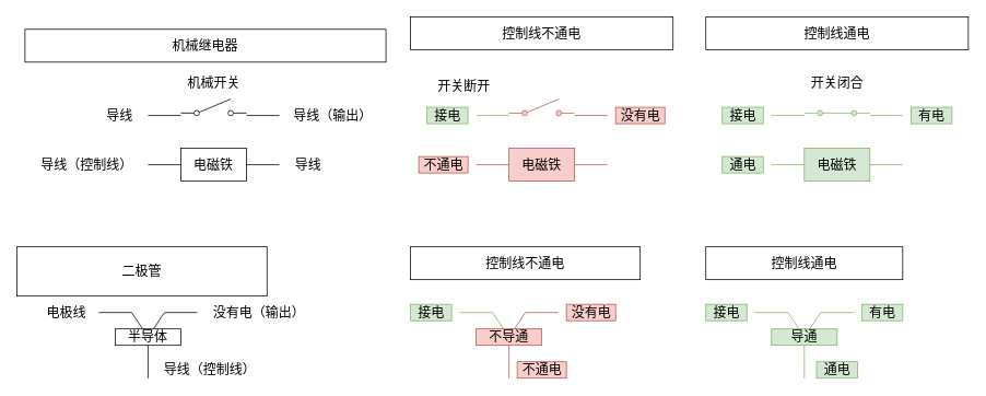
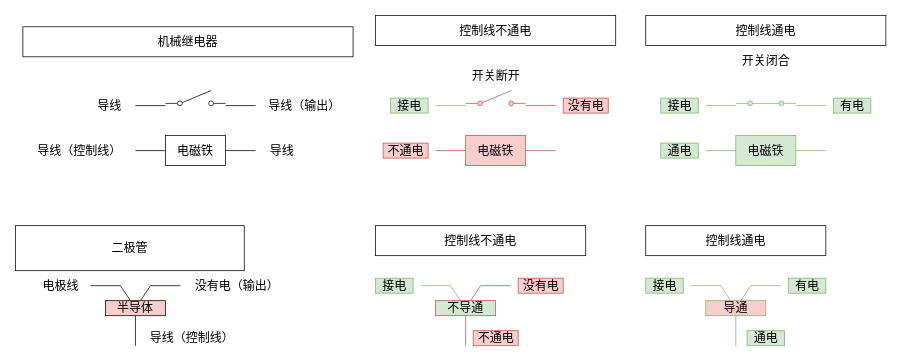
  <mxCell id="0" />
  <mxCell id="1" parent="0" />
  <mxCell id="2" value="" style="endArrow=none;html=1;rounded=0;fontSize=16;fillColor=#d5e8d4;strokeColor=#82b366;" parent="1" edge="1"><mxGeometry width="50" height="50" relative="1" as="geometry"><mxPoint x="580" y="140" as="sourcePoint" /><mxPoint x="620" y="140" as="targetPoint" /></mxGeometry></mxCell>
  <mxCell id="3" value="机械继电器" style="rounded=0;whiteSpace=wrap;html=1;fillColor=none;fontSize=16;" parent="1" vertex="1"><mxGeometry x="30" y="35" width="440" height="40" as="geometry" /></mxCell>
  <mxCell id="4" value="" style="shape=mxgraph.electrical.electro-mechanical.singleSwitch;aspect=fixed;elSwitchState=off;fontSize=16;fillColor=#f8cecc;strokeColor=#b85450;" parent="1" vertex="1"><mxGeometry x="620" y="120" width="80" height="21.33" as="geometry" /></mxCell>
  <mxCell id="5" value="电磁铁" style="rounded=0;whiteSpace=wrap;html=1;fillColor=#f8cecc;fontSize=16;strokeColor=#b85450;" parent="1" vertex="1"><mxGeometry x="620" y="180" width="80" height="40" as="geometry" /></mxCell>
  <mxCell id="6" value="" style="endArrow=none;html=1;rounded=0;fontSize=16;fillColor=#f8cecc;strokeColor=#b85450;" parent="1" edge="1"><mxGeometry width="50" height="50" relative="1" as="geometry"><mxPoint x="580" y="200" as="sourcePoint" /><mxPoint x="620" y="200" as="targetPoint" /></mxGeometry></mxCell>
  <mxCell id="7" value="" style="endArrow=none;html=1;rounded=0;fontSize=16;fillColor=#f8cecc;strokeColor=#b85450;" parent="1" edge="1"><mxGeometry width="50" height="50" relative="1" as="geometry"><mxPoint x="700" y="140" as="sourcePoint" /><mxPoint x="740" y="140" as="targetPoint" /></mxGeometry></mxCell>
  <mxCell id="8" value="" style="endArrow=none;html=1;rounded=0;fontSize=16;fillColor=#f8cecc;strokeColor=#b85450;" parent="1" edge="1"><mxGeometry width="50" height="50" relative="1" as="geometry"><mxPoint x="700" y="200" as="sourcePoint" /><mxPoint x="740" y="200" as="targetPoint" /></mxGeometry></mxCell>
  <mxCell id="9" value="" style="endArrow=none;html=1;rounded=0;fontSize=16;fillColor=#d5e8d4;strokeColor=#82b366;" parent="1" edge="1"><mxGeometry width="50" height="50" relative="1" as="geometry"><mxPoint x="940" y="140" as="sourcePoint" /><mxPoint x="980" y="140" as="targetPoint" /></mxGeometry></mxCell>
  <mxCell id="10" value="电磁铁" style="rounded=0;whiteSpace=wrap;html=1;fillColor=#d5e8d4;fontSize=16;strokeColor=#82b366;" parent="1" vertex="1"><mxGeometry x="980" y="180" width="80" height="40" as="geometry" /></mxCell>
  <mxCell id="11" value="" style="endArrow=none;html=1;rounded=0;fontSize=16;fillColor=#d5e8d4;strokeColor=#82b366;" parent="1" edge="1"><mxGeometry width="50" height="50" relative="1" as="geometry"><mxPoint x="940" y="200" as="sourcePoint" /><mxPoint x="980" y="200" as="targetPoint" /></mxGeometry></mxCell>
  <mxCell id="12" value="" style="endArrow=none;html=1;rounded=0;fontSize=16;fillColor=#d5e8d4;strokeColor=#82b366;" parent="1" edge="1"><mxGeometry width="50" height="50" relative="1" as="geometry"><mxPoint x="1060" y="140" as="sourcePoint" /><mxPoint x="1100" y="140" as="targetPoint" /></mxGeometry></mxCell>
  <mxCell id="13" value="" style="endArrow=none;html=1;rounded=0;fontSize=16;fillColor=#d5e8d4;strokeColor=#82b366;" parent="1" edge="1"><mxGeometry width="50" height="50" relative="1" as="geometry"><mxPoint x="1060" y="200" as="sourcePoint" /><mxPoint x="1100" y="200" as="targetPoint" /></mxGeometry></mxCell>
  <mxCell id="14" value="" style="shape=mxgraph.electrical.electro-mechanical.singleSwitch;aspect=fixed;elSwitchState=on;fontSize=16;fillColor=#d5e8d4;strokeColor=#82b366;" parent="1" vertex="1"><mxGeometry x="980" y="120" width="80" height="21.33" as="geometry" /></mxCell>
  <mxCell id="15" value="通电" style="text;html=1;align=center;verticalAlign=middle;resizable=0;points=[];autosize=1;strokeColor=#82b366;fillColor=#d5e8d4;fontSize=16;" parent="1" vertex="1"><mxGeometry x="880" y="190" width="50" height="20" as="geometry" /></mxCell>
  <mxCell id="16" value="不通电" style="text;html=1;align=center;verticalAlign=middle;resizable=0;points=[];autosize=1;strokeColor=#b85450;fillColor=#f8cecc;fontSize=16;" parent="1" vertex="1"><mxGeometry x="510" y="190" width="60" height="20" as="geometry" /></mxCell>
  <mxCell id="17" value="没有电" style="text;html=1;align=center;verticalAlign=middle;resizable=0;points=[];autosize=1;strokeColor=#b85450;fillColor=#f8cecc;fontSize=16;" parent="1" vertex="1"><mxGeometry x="750" y="130" width="60" height="20" as="geometry" /></mxCell>
  <mxCell id="18" value="有电" style="text;html=1;align=center;verticalAlign=middle;resizable=0;points=[];autosize=1;strokeColor=#82b366;fillColor=#d5e8d4;fontSize=16;" parent="1" vertex="1"><mxGeometry x="1110" y="130" width="50" height="20" as="geometry" /></mxCell>
  <mxCell id="19" value="控制线不通电" style="rounded=0;whiteSpace=wrap;html=1;fillColor=none;fontSize=16;" parent="1" vertex="1"><mxGeometry x="500" y="20" width="320" height="40" as="geometry" /></mxCell>
  <mxCell id="20" value="控制线通电" style="rounded=0;whiteSpace=wrap;html=1;fillColor=none;fontSize=16;" parent="1" vertex="1"><mxGeometry x="860" y="20" width="320" height="40" as="geometry" /></mxCell>
  <mxCell id="21" value="二极管" style="rounded=0;whiteSpace=wrap;html=1;fillColor=none;fontSize=16;" parent="1" vertex="1"><mxGeometry x="20" y="300" width="305" height="60" as="geometry" /></mxCell>
  <mxCell id="22" value="" style="endArrow=none;html=1;rounded=0;fontSize=16;strokeColor=#000000;" parent="1" edge="1"><mxGeometry width="50" height="50" relative="1" as="geometry"><mxPoint x="180" y="420" as="sourcePoint" /><mxPoint x="180" y="460" as="targetPoint" /></mxGeometry></mxCell>
  <mxCell id="23" value="" style="endArrow=none;html=1;rounded=0;fontSize=16;strokeColor=#000000;" parent="1" source="43" edge="1"><mxGeometry width="50" height="50" relative="1" as="geometry"><mxPoint x="160" y="410" as="sourcePoint" /><mxPoint x="120" y="380" as="targetPoint" /><Array as="points"><mxPoint x="160" y="380" /></Array></mxGeometry></mxCell>
  <mxCell id="24" value="" style="endArrow=none;html=1;rounded=0;fontSize=16;strokeColor=#000000;" parent="1" source="43" edge="1"><mxGeometry width="50" height="50" relative="1" as="geometry"><mxPoint x="200" y="410" as="sourcePoint" /><mxPoint x="240" y="380" as="targetPoint" /><Array as="points"><mxPoint x="200" y="380" /></Array></mxGeometry></mxCell>
  <mxCell id="25" value="电极线" style="text;html=1;align=center;verticalAlign=middle;resizable=0;points=[];autosize=1;strokeColor=none;fillColor=none;fontSize=16;container=0;" parent="1" vertex="1"><mxGeometry x="49.998" y="370" width="60" height="20" as="geometry" /></mxCell>
  <mxCell id="26" value="没有电（输出）" style="text;html=1;align=center;verticalAlign=middle;resizable=0;points=[];autosize=1;strokeColor=none;fillColor=none;fontSize=16;container=0;" parent="1" vertex="1"><mxGeometry x="249.998" y="370" width="130" height="20" as="geometry" /></mxCell>
  <mxCell id="27" value="" style="endArrow=none;html=1;rounded=0;fontSize=16;" parent="1" edge="1"><mxGeometry width="50" height="50" relative="1" as="geometry"><mxPoint x="180" y="140" as="sourcePoint" /><mxPoint x="220" y="140" as="targetPoint" /></mxGeometry></mxCell>
  <mxCell id="28" value="" style="shape=mxgraph.electrical.electro-mechanical.singleSwitch;aspect=fixed;elSwitchState=off;fontSize=16;" parent="1" vertex="1"><mxGeometry x="220" y="120" width="80" height="21.33" as="geometry" /></mxCell>
  <mxCell id="29" value="电磁铁" style="rounded=0;whiteSpace=wrap;html=1;fontSize=16;" parent="1" vertex="1"><mxGeometry x="220" y="180" width="80" height="40" as="geometry" /></mxCell>
  <mxCell id="30" value="" style="endArrow=none;html=1;rounded=0;fontSize=16;" parent="1" edge="1"><mxGeometry width="50" height="50" relative="1" as="geometry"><mxPoint x="180" y="200" as="sourcePoint" /><mxPoint x="220" y="200" as="targetPoint" /></mxGeometry></mxCell>
  <mxCell id="31" value="导线（控制线）" style="text;html=1;align=center;verticalAlign=middle;resizable=0;points=[];autosize=1;fontSize=16;" parent="1" vertex="1"><mxGeometry x="40" y="190" width="130" height="20" as="geometry" /></mxCell>
  <mxCell id="32" value="" style="endArrow=none;html=1;rounded=0;fontSize=16;" parent="1" edge="1"><mxGeometry width="50" height="50" relative="1" as="geometry"><mxPoint x="300" y="140" as="sourcePoint" /><mxPoint x="340" y="140" as="targetPoint" /></mxGeometry></mxCell>
  <mxCell id="33" value="" style="endArrow=none;html=1;rounded=0;fontSize=16;" parent="1" edge="1"><mxGeometry width="50" height="50" relative="1" as="geometry"><mxPoint x="300" y="200" as="sourcePoint" /><mxPoint x="340" y="200" as="targetPoint" /></mxGeometry></mxCell>
  <mxCell id="34" value="导线" style="text;html=1;align=center;verticalAlign=middle;resizable=0;points=[];autosize=1;fontSize=16;" parent="1" vertex="1"><mxGeometry x="120" y="130" width="50" height="20" as="geometry" /></mxCell>
  <mxCell id="35" value="导线（输出）" style="text;html=1;align=center;verticalAlign=middle;resizable=0;points=[];autosize=1;fontSize=16;" parent="1" vertex="1"><mxGeometry x="350" y="130" width="110" height="20" as="geometry" /></mxCell>
  <mxCell id="36" value="导线" style="text;html=1;align=center;verticalAlign=middle;resizable=0;points=[];autosize=1;fontSize=16;" parent="1" vertex="1"><mxGeometry x="350" y="190" width="50" height="20" as="geometry" /></mxCell>
- <mxCell id="37" value="机械开关" style="text;html=1;align=center;verticalAlign=middle;resizable=0;points=[];autosize=1;fontSize=16;" parent="1" vertex="1"><mxGeometry x="220" y="90" width="80" height="20" as="geometry" /></mxCell>
  <mxCell id="38" value="控制线不通电" style="rounded=0;whiteSpace=wrap;html=1;fillColor=none;fontSize=16;" parent="1" vertex="1"><mxGeometry x="500" y="300" width="280" height="40" as="geometry" /></mxCell>
  <mxCell id="39" value="控制线通电" style="rounded=0;whiteSpace=wrap;html=1;fillColor=none;fontSize=16;" parent="1" vertex="1"><mxGeometry x="860" y="300" width="240" height="40" as="geometry" /></mxCell>
  <mxCell id="40" value="导线（控制线）" style="text;html=1;align=center;verticalAlign=middle;resizable=0;points=[];autosize=1;fontSize=16;" parent="1" vertex="1"><mxGeometry x="190" y="440" width="130" height="20" as="geometry" /></mxCell>
  <mxCell id="41" value="接电" style="text;html=1;align=center;verticalAlign=middle;resizable=0;points=[];autosize=1;strokeColor=#82b366;fillColor=#d5e8d4;fontSize=16;container=0;" parent="1" vertex="1"><mxGeometry x="519.998" y="130" width="50" height="20" as="geometry" /></mxCell>
  <mxCell id="42" value="接电" style="text;html=1;align=center;verticalAlign=middle;resizable=0;points=[];autosize=1;strokeColor=#82b366;fillColor=#d5e8d4;fontSize=16;container=0;" parent="1" vertex="1"><mxGeometry x="879.998" y="130" width="50" height="20" as="geometry" /></mxCell>
- <mxCell id="43" value="&lt;span style=&quot;font-size: 16px&quot;&gt;半导体&lt;/span&gt;" style="rounded=0;whiteSpace=wrap;html=1;" parent="1" vertex="1"><mxGeometry x="140" y="400" width="80" height="20" as="geometry" /></mxCell>
+ <mxCell id="43" value="&lt;span style=&quot;font-size: 16px&quot;&gt;半导体&lt;/span&gt;" style="rounded=0;whiteSpace=wrap;html=1;fillColor=#f8cecc;" parent="1" vertex="1"><mxGeometry x="140" y="400" width="80" height="20" as="geometry" /></mxCell>
  <mxCell id="44" value="" style="endArrow=none;html=1;rounded=0;fontSize=16;strokeColor=#b85450;fillColor=#f8cecc;" parent="1" edge="1"><mxGeometry width="50" height="50" relative="1" as="geometry"><mxPoint x="620" y="420" as="sourcePoint" /><mxPoint x="620" y="460" as="targetPoint" /></mxGeometry></mxCell>
  <mxCell id="45" value="" style="endArrow=none;html=1;rounded=0;fontSize=16;strokeColor=#82b366;fillColor=#d5e8d4;" parent="1" source="47" edge="1"><mxGeometry width="50" height="50" relative="1" as="geometry"><mxPoint x="600" y="410" as="sourcePoint" /><mxPoint x="560" y="380" as="targetPoint" /><Array as="points"><mxPoint x="600" y="380" /></Array></mxGeometry></mxCell>
  <mxCell id="46" value="" style="endArrow=none;html=1;rounded=0;fontSize=16;strokeColor=#b85450;fillColor=#f8cecc;" parent="1" source="47" edge="1"><mxGeometry width="50" height="50" relative="1" as="geometry"><mxPoint x="640" y="410" as="sourcePoint" /><mxPoint x="680" y="380" as="targetPoint" /><Array as="points"><mxPoint x="640" y="380" /></Array></mxGeometry></mxCell>
- <mxCell id="47" value="&lt;span style=&quot;font-size: 16px&quot;&gt;不导通&lt;/span&gt;" style="rounded=0;whiteSpace=wrap;html=1;fillColor=#f8cecc;strokeColor=#b85450;" parent="1" vertex="1"><mxGeometry x="580" y="400" width="80" height="20" as="geometry" /></mxCell>
+ <mxCell id="47" value="&lt;span style=&quot;font-size: 16px&quot;&gt;不导通&lt;/span&gt;" style="rounded=0;whiteSpace=wrap;html=1;fillColor=#d5e8d4;strokeColor=#b85450;" parent="1" vertex="1"><mxGeometry x="580" y="400" width="80" height="20" as="geometry" /></mxCell>
  <mxCell id="48" value="接电" style="text;html=1;align=center;verticalAlign=middle;resizable=0;points=[];autosize=1;strokeColor=#82b366;fillColor=#d5e8d4;fontSize=16;container=0;" parent="1" vertex="1"><mxGeometry x="499.998" y="370" width="50" height="20" as="geometry" /></mxCell>
  <mxCell id="49" value="有电" style="text;html=1;align=center;verticalAlign=middle;resizable=0;points=[];autosize=1;strokeColor=#82b366;fillColor=#d5e8d4;fontSize=16;" parent="1" vertex="1"><mxGeometry x="1050" y="370" width="50" height="20" as="geometry" /></mxCell>
  <mxCell id="50" value="没有电" style="text;html=1;align=center;verticalAlign=middle;resizable=0;points=[];autosize=1;strokeColor=#b85450;fillColor=#f8cecc;fontSize=16;" parent="1" vertex="1"><mxGeometry x="690" y="370" width="60" height="20" as="geometry" /></mxCell>
  <mxCell id="51" value="不通电" style="text;html=1;align=center;verticalAlign=middle;resizable=0;points=[];autosize=1;strokeColor=#b85450;fillColor=#f8cecc;fontSize=16;" parent="1" vertex="1"><mxGeometry x="630" y="440" width="60" height="20" as="geometry" /></mxCell>
  <mxCell id="52" value="" style="endArrow=none;html=1;rounded=0;fontSize=16;strokeColor=#82b366;fillColor=#d5e8d4;" parent="1" edge="1"><mxGeometry width="50" height="50" relative="1" as="geometry"><mxPoint x="980" y="420" as="sourcePoint" /><mxPoint x="980" y="460" as="targetPoint" /></mxGeometry></mxCell>
  <mxCell id="53" value="" style="endArrow=none;html=1;rounded=0;fontSize=16;strokeColor=#82b366;fillColor=#d5e8d4;" parent="1" source="55" edge="1"><mxGeometry width="50" height="50" relative="1" as="geometry"><mxPoint x="960" y="410" as="sourcePoint" /><mxPoint x="920" y="380" as="targetPoint" /><Array as="points"><mxPoint x="960" y="380" /></Array></mxGeometry></mxCell>
  <mxCell id="54" value="" style="endArrow=none;html=1;rounded=0;fontSize=16;strokeColor=#82b366;fillColor=#d5e8d4;" parent="1" source="55" edge="1"><mxGeometry width="50" height="50" relative="1" as="geometry"><mxPoint x="1000" y="410" as="sourcePoint" /><mxPoint x="1040" y="380" as="targetPoint" /><Array as="points"><mxPoint x="1000" y="380" /></Array></mxGeometry></mxCell>
- <mxCell id="55" value="&lt;span style=&quot;font-size: 16px&quot;&gt;导通&lt;/span&gt;" style="rounded=0;whiteSpace=wrap;html=1;fillColor=#d5e8d4;strokeColor=#82b366;" parent="1" vertex="1"><mxGeometry x="940" y="400" width="80" height="20" as="geometry" /></mxCell>
+ <mxCell id="55" value="&lt;span style=&quot;font-size: 16px&quot;&gt;导通&lt;/span&gt;" style="rounded=0;whiteSpace=wrap;html=1;fillColor=#f8cecc;strokeColor=#82b366;" parent="1" vertex="1"><mxGeometry x="940" y="400" width="80" height="20" as="geometry" /></mxCell>
  <mxCell id="56" value="接电" style="text;html=1;align=center;verticalAlign=middle;resizable=0;points=[];autosize=1;strokeColor=#82b366;fillColor=#d5e8d4;fontSize=16;container=0;" parent="1" vertex="1"><mxGeometry x="859.998" y="370" width="50" height="20" as="geometry" /></mxCell>
  <mxCell id="57" value="通电" style="text;html=1;align=center;verticalAlign=middle;resizable=0;points=[];autosize=1;strokeColor=#82b366;fillColor=#d5e8d4;fontSize=16;" parent="1" vertex="1"><mxGeometry x="995" y="440" width="50" height="20" as="geometry" /></mxCell>
- <mxCell id="58" value="开关断开" style="text;html=1;align=center;verticalAlign=middle;resizable=0;points=[];autosize=1;fontSize=16;" parent="1" vertex="1"><mxGeometry x="525" y="95" width="80" height="20" as="geometry" /></mxCell>
- <mxCell id="59" value="开关闭合" style="text;html=1;align=center;verticalAlign=middle;resizable=0;points=[];autosize=1;fontSize=16;" parent="1" vertex="1"><mxGeometry x="980" y="90" width="80" height="20" as="geometry" /></mxCell>
+ <mxCell id="58" value="开关断开" style="text;html=1;align=center;verticalAlign=middle;resizable=0;points=[];autosize=1;fontSize=16;" parent="1" vertex="1"><mxGeometry x="620" y="90" width="80" height="20" as="geometry" /></mxCell>
+ <mxCell id="59" value="开关闭合" style="text;html=1;align=center;verticalAlign=middle;resizable=0;points=[];autosize=1;fontSize=16;" parent="1" vertex="1"><mxGeometry x="980" y="70" width="80" height="20" as="geometry" /></mxCell>
